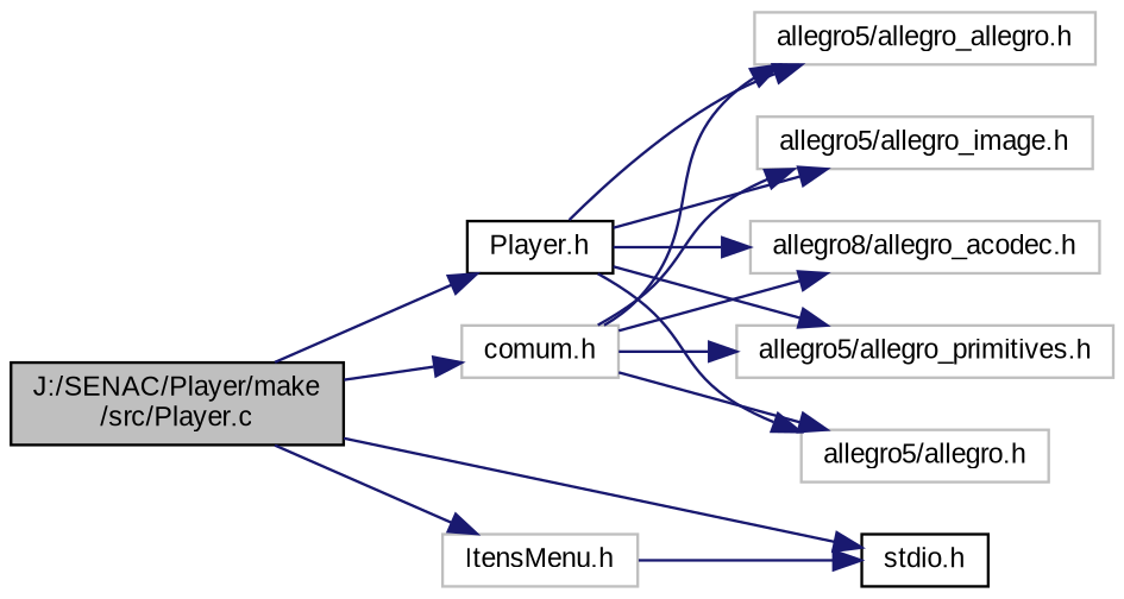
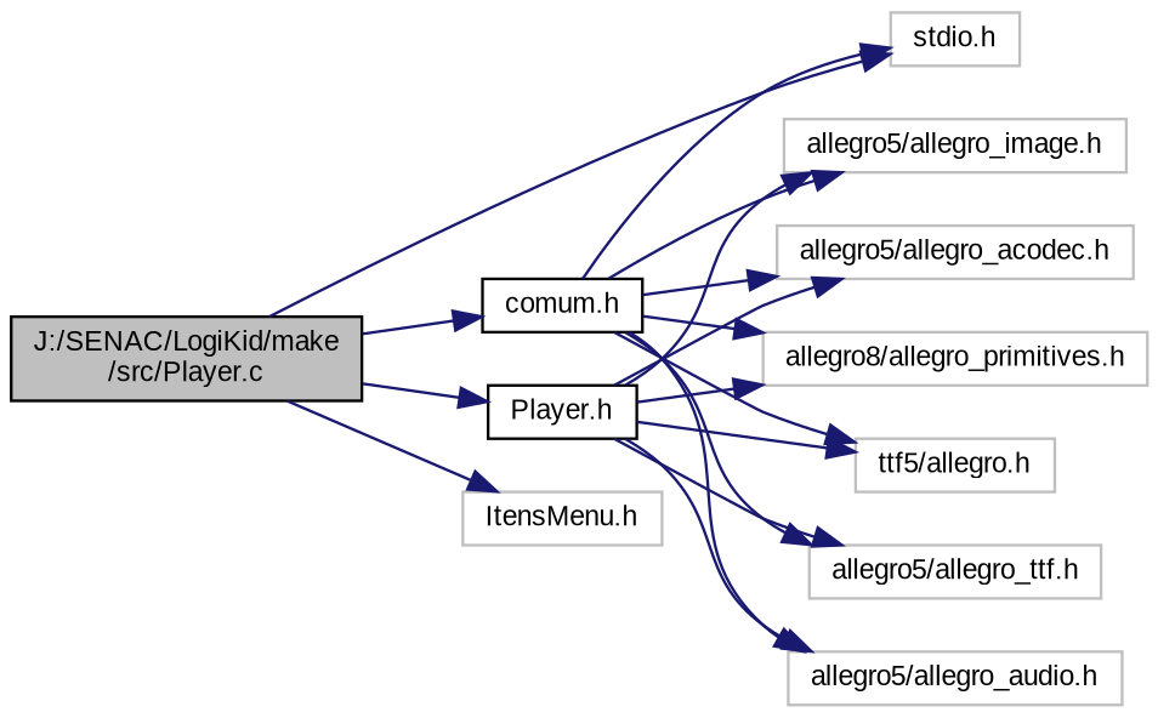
  digraph {
    fontname="Liberation Sans"
    rankdir=LR
    node [color=grey75 fillcolor=white fontname="Liberation Sans" fontsize=10 shape=record style=filled]
    edge [color=midnightblue fontname="Liberation Sans" fontsize=10 labelfontname=Helvetica labelfontsize=10 style=solid]
-   n1 [color=black fillcolor=grey75 fontcolor=black height=0.2 label="J:/SENAC/Player/make\l/src/Player.c" width=0.4]
+   n1 [color=black fillcolor=grey75 fontcolor=black height=0.2 label="J:/SENAC/LogiKid/make\l/src/Player.c" width=0.4]
    n2 [color=black height=0.2 label="Player.h" width=0.4]
-   n3 [height=0.2 label="comum.h" width=0.4]
-   n4 [color=black height=0.2 label="stdio.h" width=0.4]
+   n3 [color=black height=0.2 label="comum.h" width=0.4]
+   n4 [height=0.2 label="stdio.h" width=0.4]
    n5 [height=0.2 label="ItensMenu.h" width=0.4]
-   n6 [height=0.2 label="allegro5/allegro.h" width=0.4]
-   n8 [height=0.2 label="allegro5/allegro_allegro.h" width=0.4]
+   n6 [height=0.2 label="ttf5/allegro.h" width=0.4]
+   n7 [height=0.2 label="allegro5/allegro_ttf.h" width=0.4]
+   n8 [height=0.2 label="allegro5/allegro_audio.h" width=0.4]
    n9 [height=0.2 label="allegro5/allegro_image.h" width=0.4]
-   n10 [height=0.2 label="allegro8/allegro_acodec.h" width=0.4]
-   n11 [height=0.2 label="allegro5/allegro_primitives.h" width=0.4]
+   n10 [height=0.2 label="allegro5/allegro_acodec.h" width=0.4]
+   n11 [height=0.2 label="allegro8/allegro_primitives.h" width=0.4]
    n1 -> n2
    n1 -> n3
    n1 -> n4
    n1 -> n5
    n2 -> n6
+   n2 -> n7
    n2 -> n8
    n2 -> n9
    n2 -> n10
    n2 -> n11
-   n5 -> n4
+   n3 -> n4
    n3 -> n6
+   n3 -> n7
    n3 -> n8
    n3 -> n9
    n3 -> n10
    n3 -> n11
  }
